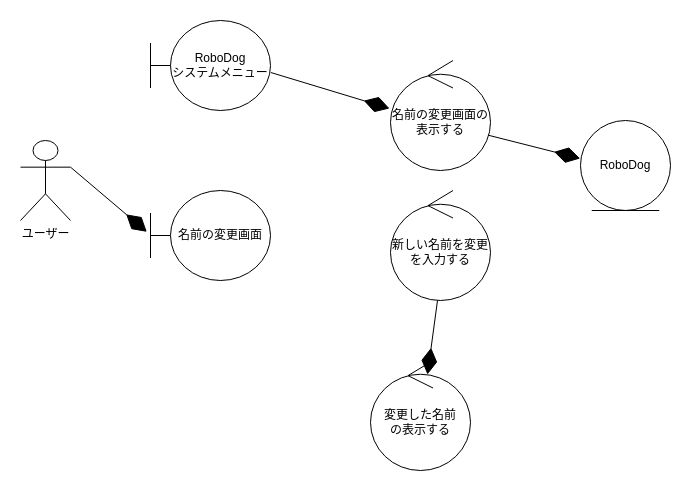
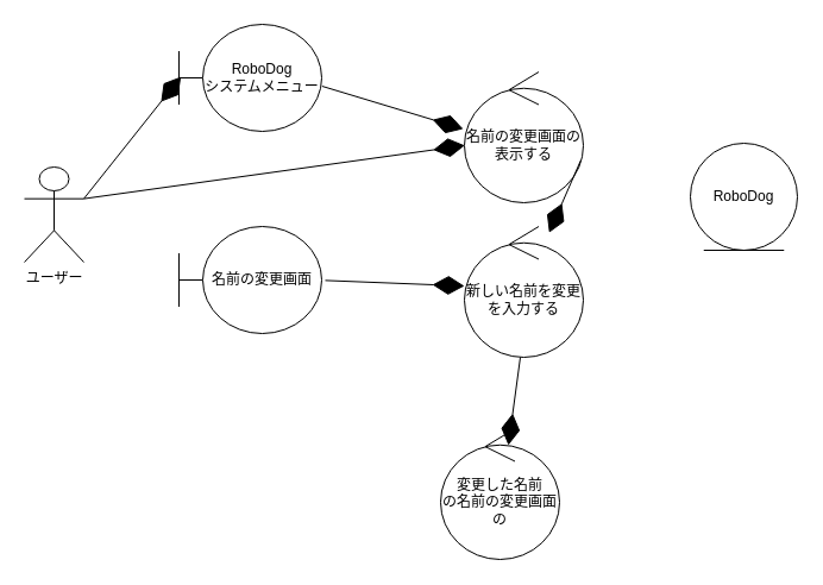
  <mxCell id="0" />
  <mxCell id="1" parent="0" />
  <mxCell id="2" value="ユーザー" style="shape=umlActor;verticalLabelPosition=bottom;verticalAlign=top;html=1;outlineConnect=0;" vertex="1" parent="1"><mxGeometry x="20" y="140" width="50" height="80" as="geometry" /></mxCell>
  <mxCell id="3" value="RoboDog&lt;div&gt;システムメニュー&lt;/div&gt;" style="shape=umlBoundary;whiteSpace=wrap;html=1;" vertex="1" parent="1"><mxGeometry x="150" y="20" width="120" height="90" as="geometry" /></mxCell>
  <mxCell id="4" value="名前の変更画面" style="shape=umlBoundary;whiteSpace=wrap;html=1;" vertex="1" parent="1"><mxGeometry x="150" y="190" width="120" height="90" as="geometry" /></mxCell>
  <mxCell id="5" value="新しい名前を変更&lt;div&gt;を入力する&lt;/div&gt;" style="ellipse;shape=umlControl;whiteSpace=wrap;html=1;" vertex="1" parent="1"><mxGeometry x="390" y="190" width="100" height="110" as="geometry" /></mxCell>
  <mxCell id="6" value="名前の変更画面の&lt;div&gt;表示する&lt;/div&gt;" style="ellipse;shape=umlControl;whiteSpace=wrap;html=1;" vertex="1" parent="1"><mxGeometry x="390" y="60" width="100" height="110" as="geometry" /></mxCell>
- <mxCell id="7" value="変更した名前&lt;div&gt;の&lt;span style=&quot;background-color: transparent; color: light-dark(rgb(0, 0, 0), rgb(255, 255, 255));&quot;&gt;表示する&lt;/span&gt;&lt;/div&gt;" style="ellipse;shape=umlControl;whiteSpace=wrap;html=1;" vertex="1" parent="1"><mxGeometry x="370" y="360" width="100" height="110" as="geometry" /></mxCell>
+ <mxCell id="7" value="変更した名前&lt;div&gt;の&lt;span style=&quot;background-color: transparent; color: light-dark(rgb(0, 0, 0), rgb(255, 255, 255));&quot;&gt;名前の変更画面の&lt;/span&gt;&lt;/div&gt;" style="ellipse;shape=umlControl;whiteSpace=wrap;html=1;" vertex="1" parent="1"><mxGeometry x="370" y="360" width="100" height="110" as="geometry" /></mxCell>
  <mxCell id="8" value="RoboDog" style="ellipse;shape=umlEntity;whiteSpace=wrap;html=1;" vertex="1" parent="1"><mxGeometry x="580" y="120" width="90" height="90" as="geometry" /></mxCell>
- <mxCell id="9" value="" style="endArrow=diamondThin;endFill=1;endSize=24;html=1;rounded=0;exitX=1;exitY=0.333;exitDx=0;exitDy=0;exitPerimeter=0;entryX=-0.031;entryY=0.459;entryDx=0;entryDy=0;entryPerimeter=0;" edge="1" parent="1" source="2" target="4"><mxGeometry width="160" relative="1" as="geometry"><mxPoint x="260" y="240" as="sourcePoint" /><mxPoint x="420" y="240" as="targetPoint" /></mxGeometry></mxCell>
+ <mxCell id="9" value="" style="endArrow=diamondThin;endFill=1;endSize=24;html=1;rounded=0;exitX=1;exitY=0.333;exitDx=0;exitDy=0;exitPerimeter=0;" edge="1" parent="1" source="2" target="6"><mxGeometry width="160" relative="1" as="geometry"><mxPoint x="260" y="240" as="sourcePoint" /><mxPoint x="420" y="240" as="targetPoint" /></mxGeometry></mxCell>
  <mxCell id="10" value="" style="endArrow=diamondThin;endFill=1;endSize=24;html=1;rounded=0;exitX=0.47;exitY=1;exitDx=0;exitDy=0;exitPerimeter=0;entryX=0.57;entryY=0.127;entryDx=0;entryDy=0;entryPerimeter=0;" edge="1" parent="1" source="5" target="7"><mxGeometry width="160" relative="1" as="geometry"><mxPoint x="320" y="190" as="sourcePoint" /><mxPoint x="480" y="190" as="targetPoint" /></mxGeometry></mxCell>
- <mxCell id="11" value="" style="endArrow=diamondThin;endFill=1;endSize=24;html=1;rounded=0;exitX=0.977;exitY=0.679;exitDx=0;exitDy=0;exitPerimeter=0;entryX=-0.004;entryY=0.422;entryDx=0;entryDy=0;entryPerimeter=0;" edge="1" parent="1" source="6" target="8"><mxGeometry width="160" relative="1" as="geometry"><mxPoint x="320" y="190" as="sourcePoint" /><mxPoint x="480" y="190" as="targetPoint" /></mxGeometry></mxCell>
+ <mxCell id="11" value="" style="endArrow=diamondThin;endFill=1;endSize=24;html=1;rounded=0;exitX=0.977;exitY=0.679;exitDx=0;exitDy=0;exitPerimeter=0;" edge="1" parent="1" source="6" target="5"><mxGeometry width="160" relative="1" as="geometry"><mxPoint x="320" y="190" as="sourcePoint" /><mxPoint x="480" y="190" as="targetPoint" /></mxGeometry></mxCell>
+ <mxCell id="12" value="" style="endArrow=diamondThin;endFill=1;endSize=24;html=1;rounded=0;exitX=1.025;exitY=0.504;exitDx=0;exitDy=0;exitPerimeter=0;entryX=0;entryY=0.455;entryDx=0;entryDy=0;entryPerimeter=0;" edge="1" parent="1" source="4" target="5"><mxGeometry width="160" relative="1" as="geometry"><mxPoint x="320" y="190" as="sourcePoint" /><mxPoint x="480" y="190" as="targetPoint" /></mxGeometry></mxCell>
  <mxCell id="13" value="" style="endArrow=diamondThin;endFill=1;endSize=24;html=1;rounded=0;exitX=1.003;exitY=0.578;exitDx=0;exitDy=0;exitPerimeter=0;entryX=-0.01;entryY=0.436;entryDx=0;entryDy=0;entryPerimeter=0;" edge="1" parent="1" source="3" target="6"><mxGeometry width="160" relative="1" as="geometry"><mxPoint x="320" y="190" as="sourcePoint" /><mxPoint x="480" y="190" as="targetPoint" /></mxGeometry></mxCell>
+ <mxCell id="14" value="" style="endArrow=diamondThin;endFill=1;endSize=24;html=1;rounded=0;exitX=1;exitY=0.333;exitDx=0;exitDy=0;exitPerimeter=0;entryX=0.014;entryY=0.489;entryDx=0;entryDy=0;entryPerimeter=0;" edge="1" parent="1" source="2" target="3"><mxGeometry width="160" relative="1" as="geometry"><mxPoint x="320" y="190" as="sourcePoint" /><mxPoint x="480" y="190" as="targetPoint" /></mxGeometry></mxCell>
